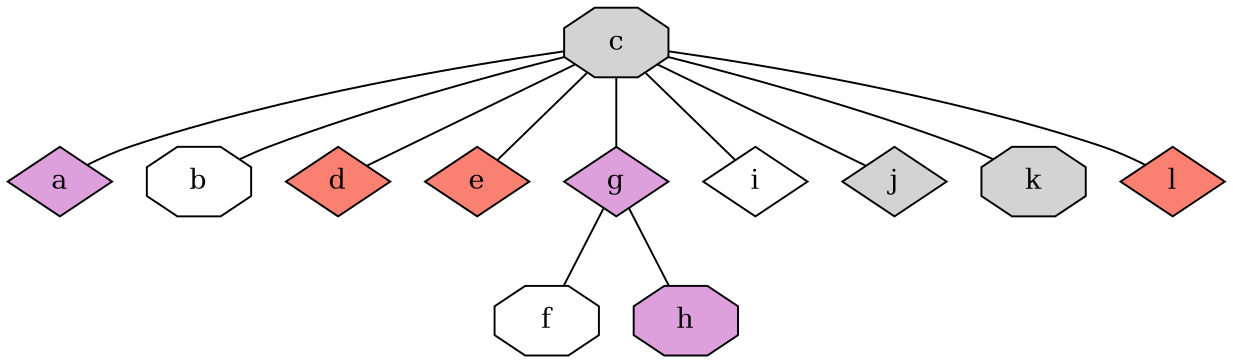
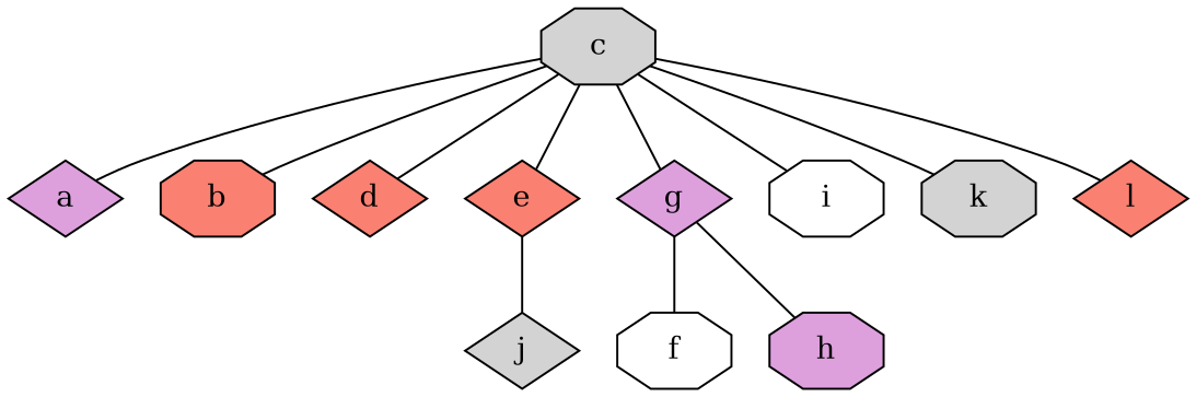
  graph {
    node [fillcolor=salmon shape=diamond style=filled]
    c [fillcolor=lightgrey shape=octagon]
    a [fillcolor=plum]
-   b [fillcolor=white shape=octagon]
+   b [shape=octagon]
    d
    e
    g [fillcolor=plum]
-   i [fillcolor=white]
+   i [fillcolor=white shape=octagon]
    j [fillcolor=lightgrey]
    k [fillcolor=lightgrey shape=octagon]
    l
    f [fillcolor=white shape=octagon]
    h [fillcolor=plum shape=octagon]
    c -- a
    c -- b
    c -- d
    c -- e
    c -- g
    c -- i
-   c -- j
+   e -- j
    c -- k
    c -- l
    g -- f
    g -- h
  }
